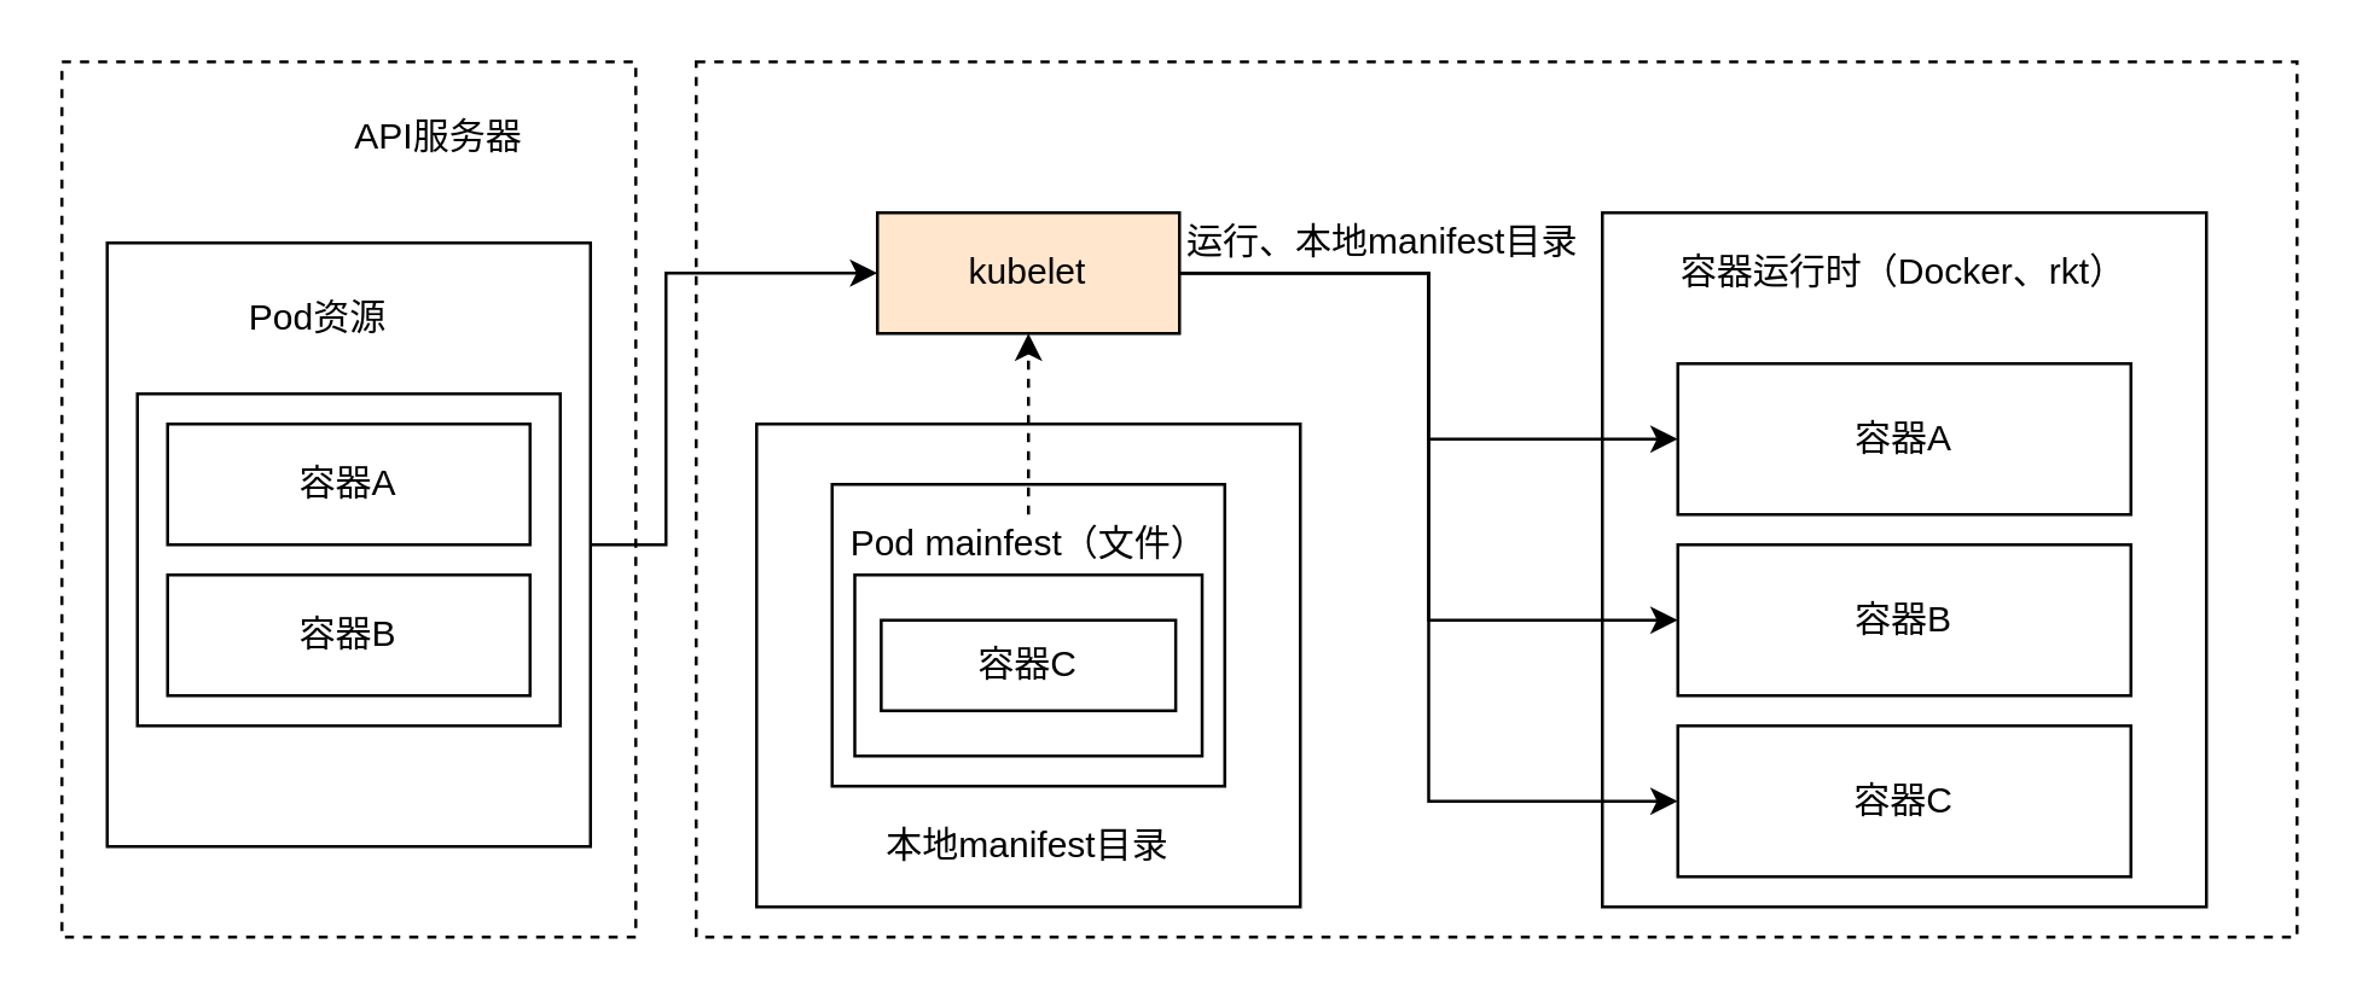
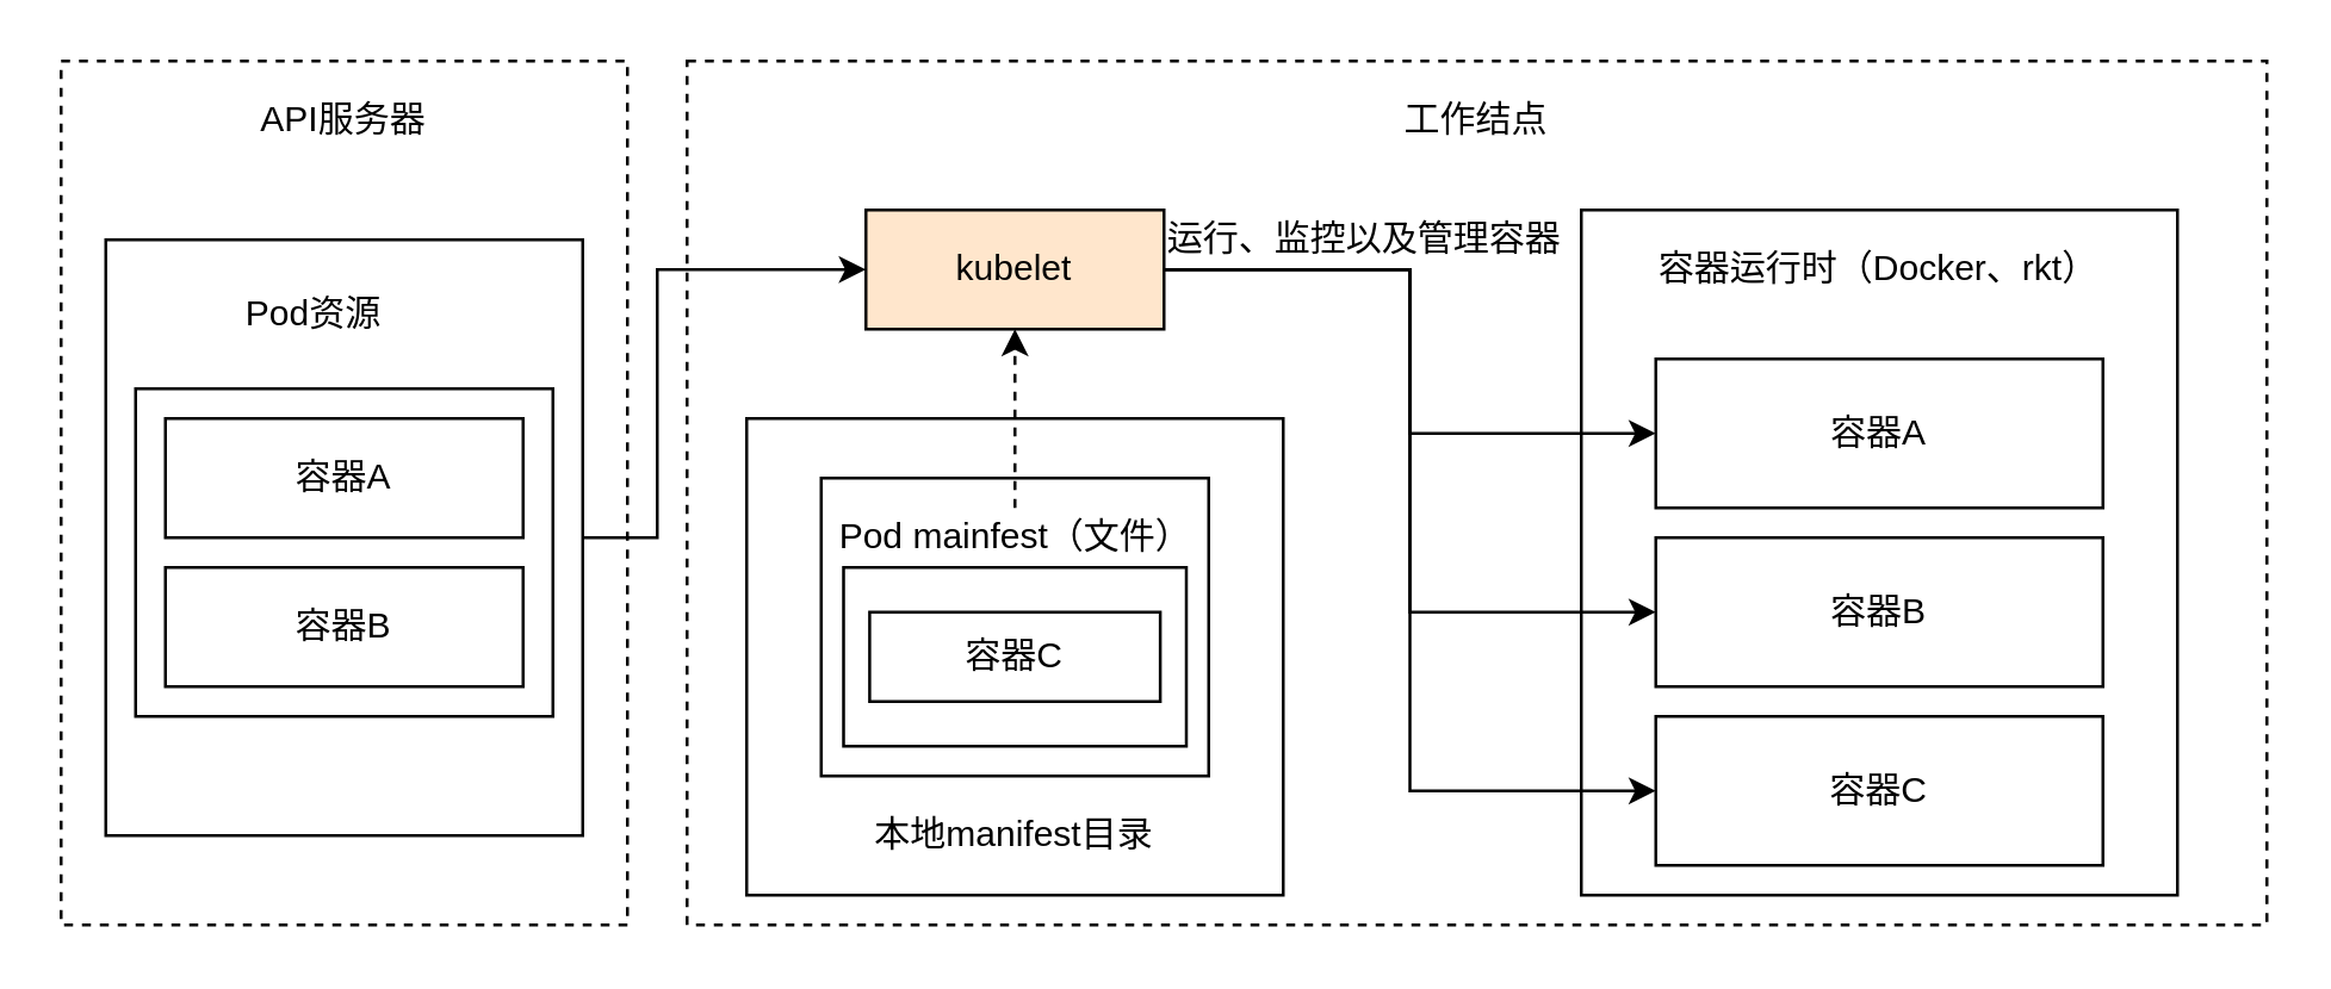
  <mxCell id="0" />
  <mxCell id="1" parent="0" />
  <mxCell id="2" value="" style="rounded=0;whiteSpace=wrap;html=1;dashed=1;" vertex="1" parent="1"><mxGeometry x="230" y="20" width="530" height="290" as="geometry" /></mxCell>
  <mxCell id="3" value="" style="rounded=0;whiteSpace=wrap;html=1;" vertex="1" parent="1"><mxGeometry x="530" y="70" width="200" height="230" as="geometry" /></mxCell>
  <mxCell id="4" value="" style="rounded=0;whiteSpace=wrap;html=1;dashed=1;" vertex="1" parent="1"><mxGeometry x="20" y="20" width="190" height="290" as="geometry" /></mxCell>
  <mxCell id="5" style="edgeStyle=orthogonalEdgeStyle;rounded=0;orthogonalLoop=1;jettySize=auto;html=1;entryX=0;entryY=0.5;entryDx=0;entryDy=0;" edge="1" parent="1" source="6" target="16"><mxGeometry relative="1" as="geometry"><Array as="points"><mxPoint x="220" y="180" /><mxPoint x="220" y="90" /></Array></mxGeometry></mxCell>
  <mxCell id="6" value="" style="rounded=0;whiteSpace=wrap;html=1;" vertex="1" parent="1"><mxGeometry x="35" y="80" width="160" height="200" as="geometry" /></mxCell>
  <mxCell id="7" value="Pod资源" style="text;html=1;strokeColor=none;fillColor=none;align=center;verticalAlign=middle;whiteSpace=wrap;rounded=0;" vertex="1" parent="1"><mxGeometry x="75" y="95" width="60" height="20" as="geometry" /></mxCell>
  <mxCell id="8" value="" style="rounded=0;whiteSpace=wrap;html=1;" vertex="1" parent="1"><mxGeometry x="45" y="130" width="140" height="110" as="geometry" /></mxCell>
  <mxCell id="9" value="容器A" style="rounded=0;whiteSpace=wrap;html=1;" vertex="1" parent="1"><mxGeometry x="55" y="140" width="120" height="40" as="geometry" /></mxCell>
  <mxCell id="10" value="容器B" style="rounded=0;whiteSpace=wrap;html=1;" vertex="1" parent="1"><mxGeometry x="55" y="190" width="120" height="40" as="geometry" /></mxCell>
- <mxCell id="11" value="API服务器" style="text;html=1;strokeColor=none;fillColor=none;align=center;verticalAlign=middle;whiteSpace=wrap;rounded=0;" vertex="1" parent="1"><mxGeometry x="105" y="35" width="80" height="20" as="geometry" /></mxCell>
+ <mxCell id="11" value="API服务器" style="text;html=1;strokeColor=none;fillColor=none;align=center;verticalAlign=middle;whiteSpace=wrap;rounded=0;" vertex="1" parent="1"><mxGeometry x="75" y="30" width="80" height="20" as="geometry" /></mxCell>
+ <mxCell id="12" value="工作结点" style="text;html=1;strokeColor=none;fillColor=none;align=center;verticalAlign=middle;whiteSpace=wrap;rounded=0;" vertex="1" parent="1"><mxGeometry x="455" y="30" width="80" height="20" as="geometry" /></mxCell>
  <mxCell id="13" style="edgeStyle=orthogonalEdgeStyle;rounded=0;orthogonalLoop=1;jettySize=auto;html=1;entryX=0;entryY=0.5;entryDx=0;entryDy=0;" edge="1" parent="1" source="16" target="25"><mxGeometry relative="1" as="geometry" /></mxCell>
  <mxCell id="14" style="edgeStyle=orthogonalEdgeStyle;rounded=0;orthogonalLoop=1;jettySize=auto;html=1;entryX=0;entryY=0.5;entryDx=0;entryDy=0;" edge="1" parent="1" source="16" target="26"><mxGeometry relative="1" as="geometry" /></mxCell>
  <mxCell id="15" style="edgeStyle=orthogonalEdgeStyle;rounded=0;orthogonalLoop=1;jettySize=auto;html=1;entryX=0;entryY=0.5;entryDx=0;entryDy=0;" edge="1" parent="1" source="16" target="27"><mxGeometry relative="1" as="geometry" /></mxCell>
  <mxCell id="16" value="kubelet" style="rounded=0;whiteSpace=wrap;html=1;fillColor=#ffe6cc;" vertex="1" parent="1"><mxGeometry x="290" y="70" width="100" height="40" as="geometry" /></mxCell>
  <mxCell id="17" value="" style="rounded=0;whiteSpace=wrap;html=1;" vertex="1" parent="1"><mxGeometry x="250" y="140" width="180" height="160" as="geometry" /></mxCell>
  <mxCell id="18" value="" style="rounded=0;whiteSpace=wrap;html=1;" vertex="1" parent="1"><mxGeometry x="275" y="160" width="130" height="100" as="geometry" /></mxCell>
  <mxCell id="19" style="edgeStyle=orthogonalEdgeStyle;rounded=0;orthogonalLoop=1;jettySize=auto;html=1;dashed=1;" edge="1" parent="1" source="20" target="16"><mxGeometry relative="1" as="geometry" /></mxCell>
  <mxCell id="20" value="Pod mainfest（文件）" style="text;html=1;strokeColor=none;fillColor=none;align=center;verticalAlign=middle;whiteSpace=wrap;rounded=0;" vertex="1" parent="1"><mxGeometry x="277.5" y="170" width="125" height="20" as="geometry" /></mxCell>
  <mxCell id="21" value="" style="rounded=0;whiteSpace=wrap;html=1;" vertex="1" parent="1"><mxGeometry x="282.5" y="190" width="115" height="60" as="geometry" /></mxCell>
  <mxCell id="22" value="容器C" style="rounded=0;whiteSpace=wrap;html=1;" vertex="1" parent="1"><mxGeometry x="291.25" y="205" width="97.5" height="30" as="geometry" /></mxCell>
  <mxCell id="23" value="本地manifest目录" style="text;html=1;strokeColor=none;fillColor=none;align=center;verticalAlign=middle;whiteSpace=wrap;rounded=0;" vertex="1" parent="1"><mxGeometry x="285" y="270" width="110" height="20" as="geometry" /></mxCell>
  <mxCell id="24" value="容器运行时（Docker、rkt）" style="text;html=1;strokeColor=none;fillColor=none;align=center;verticalAlign=middle;whiteSpace=wrap;rounded=0;" vertex="1" parent="1"><mxGeometry x="540" y="80" width="180" height="20" as="geometry" /></mxCell>
  <mxCell id="25" value="容器A" style="rounded=0;whiteSpace=wrap;html=1;" vertex="1" parent="1"><mxGeometry x="555" y="120" width="150" height="50" as="geometry" /></mxCell>
  <mxCell id="26" value="容器B" style="rounded=0;whiteSpace=wrap;html=1;" vertex="1" parent="1"><mxGeometry x="555" y="180" width="150" height="50" as="geometry" /></mxCell>
  <mxCell id="27" value="容器C" style="rounded=0;whiteSpace=wrap;html=1;" vertex="1" parent="1"><mxGeometry x="555" y="240" width="150" height="50" as="geometry" /></mxCell>
- <mxCell id="28" value="运行、本地manifest目录" style="text;html=1;strokeColor=none;fillColor=none;align=center;verticalAlign=middle;whiteSpace=wrap;rounded=0;" vertex="1" parent="1"><mxGeometry x="375" y="70" width="165" height="20" as="geometry" /></mxCell>
+ <mxCell id="28" value="运行、监控以及管理容器" style="text;html=1;strokeColor=none;fillColor=none;align=center;verticalAlign=middle;whiteSpace=wrap;rounded=0;" vertex="1" parent="1"><mxGeometry x="375" y="70" width="165" height="20" as="geometry" /></mxCell>
